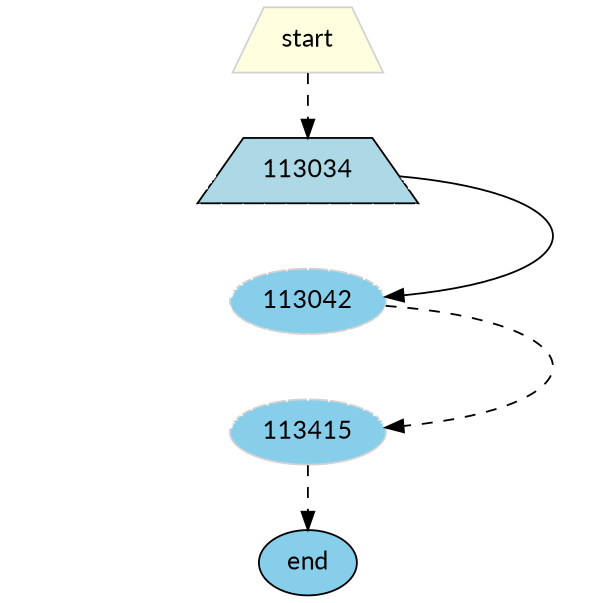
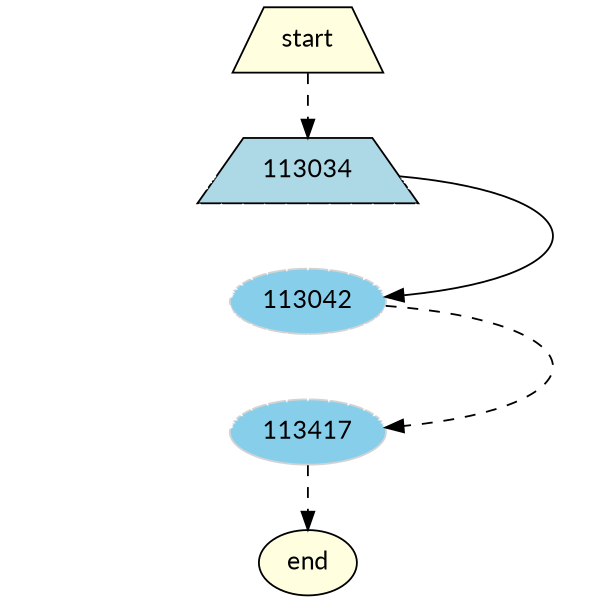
  digraph {
    fontname=Lato
    rankdir=TB
    node [fillcolor=skyblue fontname=Lato shape=ellipse style=filled]
    edge [color=white fontname=Lato style=dotted]
    113034 [color=black fillcolor=lightblue shape=trapezium]
    113042 [color=lightgrey]
-   113417 [color=lightgrey label=113415]
-   end
-   start [fillcolor=lightyellow shape=trapezium color=lightgrey]
+   113417 [color=lightgrey]
+   end [fillcolor=lightyellow]
+   start [fillcolor=lightyellow shape=trapezium]
    subgraph sub_1 {
      113034
      113042
      113417
    }
    113034 -> 113042
    113034 -> 113042
    113034 -> 113042
    113034 -> 113042
    113034 -> 113042
    113034 -> 113042
    113034 -> 113042
    113034 -> 113042
    113034 -> 113042
    113034 -> 113042
    113034 -> 113042
    113034 -> 113042
    113034 -> 113042
    113034 -> 113042
    113034 -> 113042
    113034 -> 113042
    113034 -> 113042
    113034 -> 113042
    113034 -> 113042
    113034 -> 113042
    113034 -> 113042 [style=solid color=""]
    113042 -> 113417
    113042 -> 113417
    113042 -> 113417
    113042 -> 113417
    113042 -> 113417
    113042 -> 113417
    113042 -> 113417
    113042 -> 113417
    113042 -> 113417
    113042 -> 113417
    113042 -> 113417
    113042 -> 113417
    113042 -> 113417
    113042 -> 113417
    113042 -> 113417
    113042 -> 113417
    113042 -> 113417
    113042 -> 113417
    113042 -> 113417
    113042 -> 113417
    113042 -> 113417 [style=dashed color=""]
    113417 -> end [style=dashed color=""]
    start -> 113034 [style=dashed color=""]
  }
